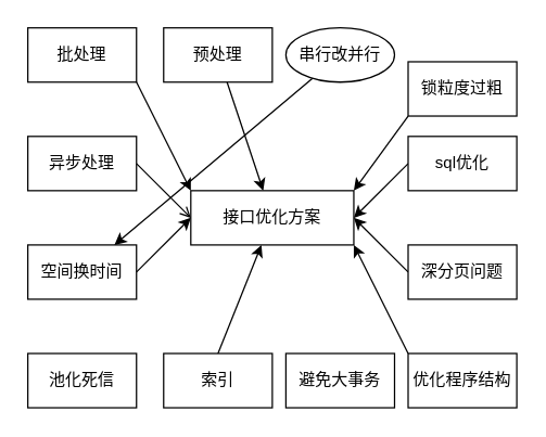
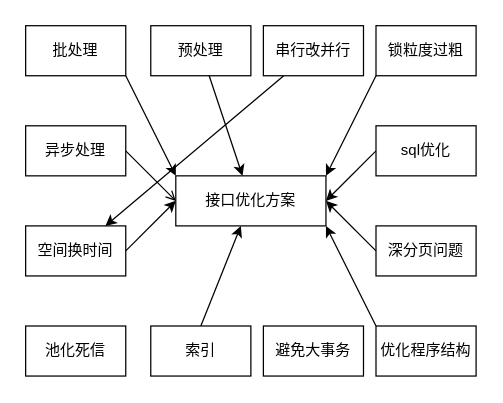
  <mxCell id="0" />
  <mxCell id="1" parent="0" />
  <mxCell id="2" value="接口优化方案" style="rounded=0;whiteSpace=wrap;html=1;" vertex="1" parent="1"><mxGeometry x="140" y="140" width="120" height="40" as="geometry" /></mxCell>
  <mxCell id="3" style="rounded=0;orthogonalLoop=1;jettySize=auto;html=1;exitX=1;exitY=0.5;exitDx=0;exitDy=0;entryX=0;entryY=0.5;entryDx=0;entryDy=0;endArrow=open;" edge="1" parent="1" source="4" target="2"><mxGeometry relative="1" as="geometry" /></mxCell>
  <mxCell id="4" value="异步处理" style="rounded=0;whiteSpace=wrap;html=1;" vertex="1" parent="1"><mxGeometry x="20" y="100" width="80" height="40" as="geometry" /></mxCell>
  <mxCell id="5" style="rounded=0;orthogonalLoop=1;jettySize=auto;html=1;exitX=1;exitY=0.5;exitDx=0;exitDy=0;" edge="1" parent="1" source="6"><mxGeometry relative="1" as="geometry"><mxPoint x="140" y="160" as="targetPoint" /></mxGeometry></mxCell>
  <mxCell id="6" value="空间换时间" style="rounded=0;whiteSpace=wrap;html=1;" vertex="1" parent="1"><mxGeometry x="20" y="180" width="80" height="40" as="geometry" /></mxCell>
  <mxCell id="7" value="池化死信" style="rounded=0;whiteSpace=wrap;html=1;" vertex="1" parent="1"><mxGeometry x="20" y="260" width="80" height="40" as="geometry" /></mxCell>
  <mxCell id="8" style="rounded=0;orthogonalLoop=1;jettySize=auto;html=1;exitX=0;exitY=1;exitDx=0;exitDy=0;entryX=1;entryY=0;entryDx=0;entryDy=0;" edge="1" parent="1" source="9" target="2"><mxGeometry relative="1" as="geometry" /></mxCell>
- <mxCell id="9" value="锁粒度过粗" style="rounded=0;whiteSpace=wrap;html=1;" vertex="1" parent="1"><mxGeometry x="300" y="45" width="80" height="40" as="geometry" /></mxCell>
+ <mxCell id="9" value="锁粒度过粗" style="rounded=0;whiteSpace=wrap;html=1;" vertex="1" parent="1"><mxGeometry x="300" y="20" width="80" height="40" as="geometry" /></mxCell>
  <mxCell id="10" style="rounded=0;orthogonalLoop=1;jettySize=auto;html=1;exitX=1;exitY=1;exitDx=0;exitDy=0;entryX=0;entryY=0;entryDx=0;entryDy=0;" edge="1" parent="1" source="11" target="2"><mxGeometry relative="1" as="geometry" /></mxCell>
  <mxCell id="11" value="批处理" style="rounded=0;whiteSpace=wrap;html=1;" vertex="1" parent="1"><mxGeometry x="20" y="20" width="80" height="40" as="geometry" /></mxCell>
  <mxCell id="12" style="rounded=0;orthogonalLoop=1;jettySize=auto;html=1;exitX=0;exitY=0.5;exitDx=0;exitDy=0;entryX=1;entryY=0.5;entryDx=0;entryDy=0;" edge="1" parent="1" source="13" target="2"><mxGeometry relative="1" as="geometry" /></mxCell>
  <mxCell id="13" value="sql优化" style="rounded=0;whiteSpace=wrap;html=1;" vertex="1" parent="1"><mxGeometry x="300" y="100" width="80" height="40" as="geometry" /></mxCell>
  <mxCell id="14" style="rounded=0;orthogonalLoop=1;jettySize=auto;html=1;exitX=0;exitY=0.5;exitDx=0;exitDy=0;" edge="1" parent="1" source="15"><mxGeometry relative="1" as="geometry"><mxPoint x="260" y="160" as="targetPoint" /></mxGeometry></mxCell>
  <mxCell id="15" value="深分页问题" style="rounded=0;whiteSpace=wrap;html=1;" vertex="1" parent="1"><mxGeometry x="300" y="180" width="80" height="40" as="geometry" /></mxCell>
  <mxCell id="16" style="rounded=0;orthogonalLoop=1;jettySize=auto;html=1;exitX=0;exitY=0;exitDx=0;exitDy=0;entryX=1;entryY=1;entryDx=0;entryDy=0;" edge="1" parent="1" source="17" target="2"><mxGeometry relative="1" as="geometry" /></mxCell>
  <mxCell id="17" value="优化程序结构" style="rounded=0;whiteSpace=wrap;html=1;" vertex="1" parent="1"><mxGeometry x="300" y="260" width="80" height="40" as="geometry" /></mxCell>
  <mxCell id="18" value="" style="rounded=0;orthogonalLoop=1;jettySize=auto;html=1;" edge="1" parent="1" source="19" target="2"><mxGeometry relative="1" as="geometry" /></mxCell>
  <mxCell id="19" value="预处理" style="rounded=0;whiteSpace=wrap;html=1;" vertex="1" parent="1"><mxGeometry x="120" y="20" width="80" height="40" as="geometry" /></mxCell>
  <mxCell id="20" value="" style="rounded=0;orthogonalLoop=1;jettySize=auto;html=1;" edge="1" parent="1" source="21" target="6"><mxGeometry relative="1" as="geometry" /></mxCell>
- <mxCell id="21" value="串行改并行" style="ellipse;whiteSpace=wrap;html=1;" vertex="1" parent="1"><mxGeometry x="210" y="20" width="80" height="40" as="geometry" /></mxCell>
+ <mxCell id="21" value="串行改并行" style="rounded=0;whiteSpace=wrap;html=1;" vertex="1" parent="1"><mxGeometry x="210" y="20" width="80" height="40" as="geometry" /></mxCell>
  <mxCell id="22" style="rounded=0;orthogonalLoop=1;jettySize=auto;html=1;exitX=0.5;exitY=0;exitDx=0;exitDy=0;" edge="1" parent="1" source="23" target="2"><mxGeometry relative="1" as="geometry"><mxPoint x="200" y="180" as="targetPoint" /></mxGeometry></mxCell>
  <mxCell id="23" value="索引" style="rounded=0;whiteSpace=wrap;html=1;" vertex="1" parent="1"><mxGeometry x="120" y="260" width="80" height="40" as="geometry" /></mxCell>
  <mxCell id="24" value="避免大事务" style="rounded=0;whiteSpace=wrap;html=1;" vertex="1" parent="1"><mxGeometry x="210" y="260" width="80" height="40" as="geometry" /></mxCell>
